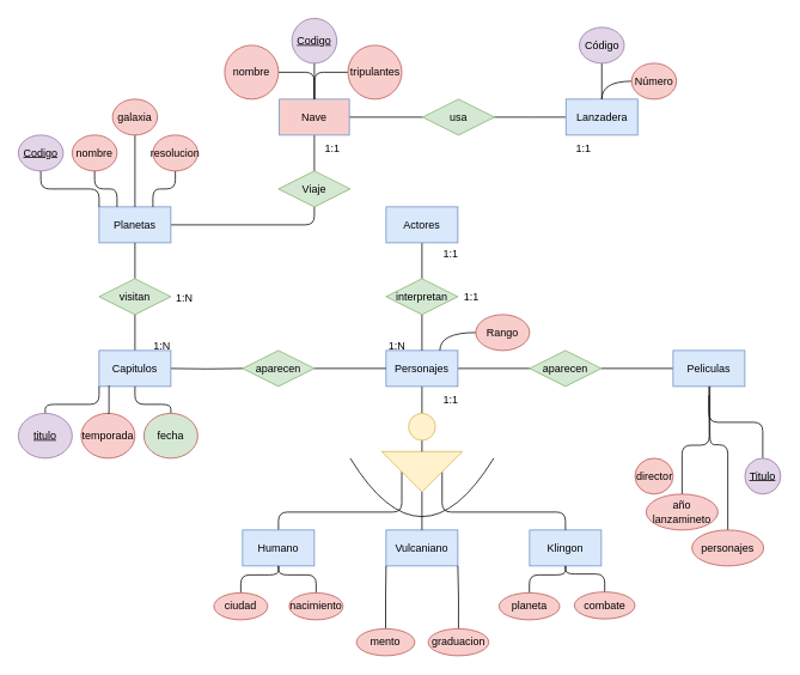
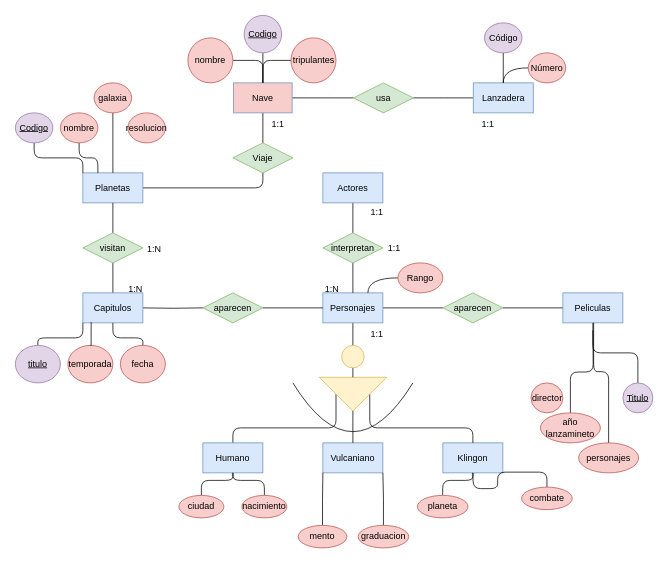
  <mxCell id="0" />
  <mxCell id="1" parent="0" />
  <mxCell id="2" style="edgeStyle=orthogonalEdgeStyle;rounded=0;orthogonalLoop=1;jettySize=auto;html=1;exitX=0.5;exitY=1;exitDx=0;exitDy=0;entryX=0.5;entryY=0;entryDx=0;entryDy=0;endArrow=none;endFill=0;" edge="1" parent="1" source="4" target="13"><mxGeometry relative="1" as="geometry" /></mxCell>
  <mxCell id="3" style="edgeStyle=orthogonalEdgeStyle;rounded=0;orthogonalLoop=1;jettySize=auto;html=1;exitX=1;exitY=0.5;exitDx=0;exitDy=0;endArrow=none;endFill=0;" edge="1" parent="1" source="4" target="20"><mxGeometry relative="1" as="geometry" /></mxCell>
  <mxCell id="4" value="Personajes" style="whiteSpace=wrap;html=1;fillColor=#dae8fc;strokeColor=#6c8ebf;" vertex="1" parent="1"><mxGeometry x="430" y="390" width="80" height="40" as="geometry" /></mxCell>
  <mxCell id="5" style="edgeStyle=orthogonalEdgeStyle;rounded=1;orthogonalLoop=1;jettySize=auto;html=1;exitX=0.5;exitY=0;exitDx=0;exitDy=0;entryX=0.5;entryY=1;entryDx=0;entryDy=0;endArrow=none;endFill=0;" edge="1" parent="1" source="6" target="11"><mxGeometry relative="1" as="geometry"><Array as="points"><mxPoint x="310" y="570" /><mxPoint x="448" y="570" /></Array></mxGeometry></mxCell>
  <mxCell id="6" value="Humano" style="whiteSpace=wrap;html=1;fillColor=#dae8fc;strokeColor=#6c8ebf;" vertex="1" parent="1"><mxGeometry x="270" y="590" width="80" height="40" as="geometry" /></mxCell>
  <mxCell id="7" value="Vulcaniano" style="whiteSpace=wrap;html=1;fillColor=#dae8fc;strokeColor=#6c8ebf;" vertex="1" parent="1"><mxGeometry x="430" y="590" width="80" height="40" as="geometry" /></mxCell>
  <mxCell id="8" value="Klingon" style="whiteSpace=wrap;html=1;fillColor=#dae8fc;strokeColor=#6c8ebf;" vertex="1" parent="1"><mxGeometry x="590" y="590" width="80" height="40" as="geometry" /></mxCell>
  <mxCell id="9" style="edgeStyle=orthogonalEdgeStyle;rounded=0;orthogonalLoop=1;jettySize=auto;html=1;exitX=1;exitY=0.5;exitDx=0;exitDy=0;endArrow=none;endFill=0;" edge="1" parent="1" source="11" target="7"><mxGeometry relative="1" as="geometry" /></mxCell>
  <mxCell id="10" style="edgeStyle=orthogonalEdgeStyle;rounded=1;orthogonalLoop=1;jettySize=auto;html=1;exitX=0.5;exitY=0;exitDx=0;exitDy=0;entryX=0.5;entryY=0;entryDx=0;entryDy=0;endArrow=none;endFill=0;" edge="1" parent="1" source="11" target="8"><mxGeometry relative="1" as="geometry"><Array as="points"><mxPoint x="493" y="570" /><mxPoint x="630" y="570" /></Array></mxGeometry></mxCell>
  <mxCell id="11" value="" style="triangle;whiteSpace=wrap;html=1;rotation=90;fillColor=#fff2cc;strokeColor=#d6b656;" vertex="1" parent="1"><mxGeometry x="447.5" y="480" width="45" height="90" as="geometry" /></mxCell>
  <mxCell id="12" style="edgeStyle=orthogonalEdgeStyle;rounded=0;orthogonalLoop=1;jettySize=auto;html=1;exitX=0.5;exitY=1;exitDx=0;exitDy=0;entryX=0;entryY=0.5;entryDx=0;entryDy=0;endArrow=none;endFill=0;" edge="1" parent="1" source="13" target="11"><mxGeometry relative="1" as="geometry" /></mxCell>
  <mxCell id="13" value="" style="ellipse;whiteSpace=wrap;html=1;fillColor=#fff2cc;strokeColor=#d6b656;" vertex="1" parent="1"><mxGeometry x="455" y="460" width="30" height="30" as="geometry" /></mxCell>
  <mxCell id="14" value="" style="endArrow=none;html=1;curved=1;" edge="1" parent="1"><mxGeometry width="50" height="50" relative="1" as="geometry"><mxPoint x="390" y="510" as="sourcePoint" /><mxPoint x="550" y="510" as="targetPoint" /><Array as="points"><mxPoint x="470" y="640" /></Array></mxGeometry></mxCell>
  <mxCell id="15" style="edgeStyle=orthogonalEdgeStyle;rounded=0;orthogonalLoop=1;jettySize=auto;html=1;exitX=0.5;exitY=1;exitDx=0;exitDy=0;entryX=0.5;entryY=0;entryDx=0;entryDy=0;endArrow=none;endFill=0;" edge="1" parent="1" source="16" target="18"><mxGeometry relative="1" as="geometry" /></mxCell>
  <mxCell id="16" value="Actores" style="whiteSpace=wrap;html=1;fillColor=#dae8fc;strokeColor=#6c8ebf;" vertex="1" parent="1"><mxGeometry x="430" y="230" width="80" height="40" as="geometry" /></mxCell>
  <mxCell id="17" style="edgeStyle=orthogonalEdgeStyle;rounded=0;orthogonalLoop=1;jettySize=auto;html=1;exitX=0.5;exitY=1;exitDx=0;exitDy=0;entryX=0.5;entryY=0;entryDx=0;entryDy=0;endArrow=none;endFill=0;" edge="1" parent="1" source="18" target="4"><mxGeometry relative="1" as="geometry" /></mxCell>
  <mxCell id="18" value="interpretan" style="rhombus;whiteSpace=wrap;html=1;fillColor=#d5e8d4;strokeColor=#82b366;" vertex="1" parent="1"><mxGeometry x="430" y="310" width="80" height="40" as="geometry" /></mxCell>
  <mxCell id="19" style="edgeStyle=orthogonalEdgeStyle;rounded=0;orthogonalLoop=1;jettySize=auto;html=1;exitX=1;exitY=0.5;exitDx=0;exitDy=0;entryX=0;entryY=0.5;entryDx=0;entryDy=0;endArrow=none;endFill=0;" edge="1" parent="1" source="20" target="21"><mxGeometry relative="1" as="geometry" /></mxCell>
  <mxCell id="20" value="aparecen" style="rhombus;whiteSpace=wrap;html=1;fillColor=#d5e8d4;strokeColor=#82b366;" vertex="1" parent="1"><mxGeometry x="590" y="390" width="80" height="40" as="geometry" /></mxCell>
  <mxCell id="21" value="Peliculas" style="whiteSpace=wrap;html=1;fillColor=#dae8fc;strokeColor=#6c8ebf;" vertex="1" parent="1"><mxGeometry x="750" y="390" width="80" height="40" as="geometry" /></mxCell>
  <mxCell id="22" style="edgeStyle=orthogonalEdgeStyle;rounded=0;orthogonalLoop=1;jettySize=auto;html=1;exitX=1;exitY=0.5;exitDx=0;exitDy=0;entryX=0;entryY=0.5;entryDx=0;entryDy=0;endArrow=none;endFill=0;" edge="1" parent="1" source="23" target="4"><mxGeometry relative="1" as="geometry" /></mxCell>
  <mxCell id="23" value="aparecen" style="rhombus;whiteSpace=wrap;html=1;fillColor=#d5e8d4;strokeColor=#82b366;" vertex="1" parent="1"><mxGeometry x="270" y="390" width="80" height="40" as="geometry" /></mxCell>
  <mxCell id="24" style="edgeStyle=orthogonalEdgeStyle;rounded=0;orthogonalLoop=1;jettySize=auto;html=1;exitX=1;exitY=0.5;exitDx=0;exitDy=0;entryX=0;entryY=0.5;entryDx=0;entryDy=0;endArrow=none;endFill=0;" edge="1" parent="1" target="23"><mxGeometry relative="1" as="geometry"><mxPoint x="190" y="410" as="sourcePoint" /></mxGeometry></mxCell>
  <mxCell id="25" style="edgeStyle=orthogonalEdgeStyle;rounded=0;orthogonalLoop=1;jettySize=auto;html=1;exitX=0.5;exitY=0;exitDx=0;exitDy=0;endArrow=none;endFill=0;" edge="1" parent="1" source="26"><mxGeometry relative="1" as="geometry"><mxPoint x="150" y="350" as="targetPoint" /></mxGeometry></mxCell>
  <mxCell id="26" value="Capitulos" style="whiteSpace=wrap;html=1;fillColor=#dae8fc;strokeColor=#6c8ebf;" vertex="1" parent="1"><mxGeometry x="110" y="390" width="80" height="40" as="geometry" /></mxCell>
  <mxCell id="27" style="edgeStyle=orthogonalEdgeStyle;rounded=1;orthogonalLoop=1;jettySize=auto;html=1;exitX=0.5;exitY=0;exitDx=0;exitDy=0;endArrow=none;endFill=0;" edge="1" parent="1" source="28" target="6"><mxGeometry relative="1" as="geometry" /></mxCell>
  <mxCell id="28" value="ciudad" style="ellipse;whiteSpace=wrap;html=1;fillColor=#f8cecc;strokeColor=#b85450;" vertex="1" parent="1"><mxGeometry x="238" y="660" width="60" height="30" as="geometry" /></mxCell>
  <mxCell id="29" style="edgeStyle=orthogonalEdgeStyle;rounded=1;orthogonalLoop=1;jettySize=auto;html=1;exitX=0.5;exitY=0;exitDx=0;exitDy=0;endArrow=none;endFill=0;" edge="1" parent="1" source="30"><mxGeometry relative="1" as="geometry"><mxPoint x="310" y="630" as="targetPoint" /></mxGeometry></mxCell>
  <mxCell id="30" value="nacimiento" style="ellipse;whiteSpace=wrap;html=1;fillColor=#f8cecc;strokeColor=#b85450;" vertex="1" parent="1"><mxGeometry x="322" y="660" width="60" height="30" as="geometry" /></mxCell>
  <mxCell id="31" style="edgeStyle=orthogonalEdgeStyle;rounded=0;orthogonalLoop=1;jettySize=auto;html=1;exitX=0.5;exitY=0;exitDx=0;exitDy=0;entryX=0;entryY=1;entryDx=0;entryDy=0;endArrow=none;endFill=0;" edge="1" parent="1" source="32" target="7"><mxGeometry relative="1" as="geometry" /></mxCell>
  <mxCell id="32" value="mento" style="ellipse;whiteSpace=wrap;html=1;fillColor=#f8cecc;strokeColor=#b85450;" vertex="1" parent="1"><mxGeometry x="397" y="700" width="65" height="30" as="geometry" /></mxCell>
  <mxCell id="33" style="edgeStyle=orthogonalEdgeStyle;rounded=0;orthogonalLoop=1;jettySize=auto;html=1;exitX=0.5;exitY=0;exitDx=0;exitDy=0;entryX=1;entryY=1;entryDx=0;entryDy=0;endArrow=none;endFill=0;" edge="1" parent="1" source="34" target="7"><mxGeometry relative="1" as="geometry" /></mxCell>
  <mxCell id="34" value="graduacion" style="ellipse;whiteSpace=wrap;html=1;fillColor=#f8cecc;strokeColor=#b85450;" vertex="1" parent="1"><mxGeometry x="477" y="700" width="67.5" height="30" as="geometry" /></mxCell>
  <mxCell id="35" style="edgeStyle=orthogonalEdgeStyle;rounded=1;orthogonalLoop=1;jettySize=auto;html=1;exitX=0.5;exitY=0;exitDx=0;exitDy=0;endArrow=none;endFill=0;" edge="1" parent="1" source="36" target="8"><mxGeometry relative="1" as="geometry" /></mxCell>
  <mxCell id="36" value="planeta" style="ellipse;whiteSpace=wrap;html=1;fillColor=#f8cecc;strokeColor=#b85450;" vertex="1" parent="1"><mxGeometry x="556" y="660" width="67.5" height="30" as="geometry" /></mxCell>
  <mxCell id="37" style="edgeStyle=orthogonalEdgeStyle;rounded=1;orthogonalLoop=1;jettySize=auto;html=1;exitX=0.5;exitY=0;exitDx=0;exitDy=0;endArrow=none;endFill=0;" edge="1" parent="1" source="38"><mxGeometry relative="1" as="geometry"><mxPoint x="630" y="630" as="targetPoint" /></mxGeometry></mxCell>
- <mxCell id="38" value="combate" style="ellipse;whiteSpace=wrap;html=1;fillColor=#f8cecc;strokeColor=#b85450;" vertex="1" parent="1"><mxGeometry x="640" y="659" width="67.5" height="30" as="geometry" /></mxCell>
+ <mxCell id="38" value="combate" style="ellipse;whiteSpace=wrap;html=1;fillColor=#f8cecc;strokeColor=#b85450;" vertex="1" parent="1"><mxGeometry x="695" y="649" width="67.5" height="30" as="geometry" /></mxCell>
  <mxCell id="39" style="edgeStyle=orthogonalEdgeStyle;rounded=1;orthogonalLoop=1;jettySize=auto;html=1;exitX=1;exitY=0.5;exitDx=0;exitDy=0;entryX=0.5;entryY=1;entryDx=0;entryDy=0;endArrow=none;endFill=0;" edge="1" parent="1" source="40" target="70"><mxGeometry relative="1" as="geometry" /></mxCell>
  <mxCell id="40" value="Planetas" style="whiteSpace=wrap;html=1;fillColor=#dae8fc;strokeColor=#6c8ebf;" vertex="1" parent="1"><mxGeometry x="110" y="230" width="80" height="40" as="geometry" /></mxCell>
  <mxCell id="41" style="edgeStyle=orthogonalEdgeStyle;rounded=1;orthogonalLoop=1;jettySize=auto;html=1;exitX=0.5;exitY=0;exitDx=0;exitDy=0;endArrow=none;endFill=0;" edge="1" parent="1" source="42"><mxGeometry relative="1" as="geometry"><mxPoint x="790" y="440" as="targetPoint" /></mxGeometry></mxCell>
  <mxCell id="42" value="año lanzamineto" style="ellipse;whiteSpace=wrap;html=1;fillColor=#f8cecc;strokeColor=#b85450;" vertex="1" parent="1"><mxGeometry x="720" y="550" width="80" height="40" as="geometry" /></mxCell>
  <mxCell id="43" style="edgeStyle=orthogonalEdgeStyle;rounded=1;orthogonalLoop=1;jettySize=auto;html=1;exitX=0.5;exitY=0;exitDx=0;exitDy=0;entryX=0.5;entryY=1;entryDx=0;entryDy=0;endArrow=none;endFill=0;" edge="1" parent="1" source="44" target="21"><mxGeometry relative="1" as="geometry" /></mxCell>
  <mxCell id="44" value="&lt;u&gt;Titulo&lt;/u&gt;" style="ellipse;whiteSpace=wrap;html=1;fillColor=#e1d5e7;strokeColor=#9673a6;" vertex="1" parent="1"><mxGeometry x="830" y="510" width="40" height="40" as="geometry" /></mxCell>
  <mxCell id="45" value="director" style="ellipse;whiteSpace=wrap;html=1;fillColor=#f8cecc;strokeColor=#b85450;" vertex="1" parent="1"><mxGeometry x="707.5" y="510" width="42.5" height="40" as="geometry" /></mxCell>
  <mxCell id="46" style="edgeStyle=orthogonalEdgeStyle;rounded=1;orthogonalLoop=1;jettySize=auto;html=1;exitX=0.5;exitY=0;exitDx=0;exitDy=0;endArrow=none;endFill=0;" edge="1" parent="1" source="47" target="21"><mxGeometry relative="1" as="geometry"><mxPoint x="811" y="580" as="sourcePoint" /><mxPoint x="791" y="435" as="targetPoint" /><Array as="points"><mxPoint x="811" y="590" /><mxPoint x="811" y="495" /><mxPoint x="791" y="495" /></Array></mxGeometry></mxCell>
  <mxCell id="47" value="personajes" style="ellipse;whiteSpace=wrap;html=1;fillColor=#f8cecc;strokeColor=#b85450;" vertex="1" parent="1"><mxGeometry x="771" y="590" width="80" height="40" as="geometry" /></mxCell>
  <mxCell id="48" value="temporada" style="ellipse;whiteSpace=wrap;html=1;fillColor=#f8cecc;strokeColor=#b85450;" vertex="1" parent="1"><mxGeometry x="90" y="460" width="60" height="50" as="geometry" /></mxCell>
  <mxCell id="49" style="edgeStyle=orthogonalEdgeStyle;rounded=1;orthogonalLoop=1;jettySize=auto;html=1;exitX=0.5;exitY=0;exitDx=0;exitDy=0;entryX=0;entryY=1;entryDx=0;entryDy=0;endArrow=none;endFill=0;" edge="1" parent="1" source="50" target="26"><mxGeometry relative="1" as="geometry"><Array as="points"><mxPoint x="50" y="450" /><mxPoint x="110" y="450" /></Array></mxGeometry></mxCell>
  <mxCell id="50" value="&lt;u&gt;titulo&lt;/u&gt;" style="ellipse;whiteSpace=wrap;html=1;fillColor=#e1d5e7;strokeColor=#9673a6;" vertex="1" parent="1"><mxGeometry x="20" y="460" width="60" height="50" as="geometry" /></mxCell>
  <mxCell id="51" style="edgeStyle=orthogonalEdgeStyle;rounded=0;orthogonalLoop=1;jettySize=auto;html=1;exitX=0.5;exitY=0;exitDx=0;exitDy=0;entryX=0.138;entryY=0.975;entryDx=0;entryDy=0;entryPerimeter=0;endArrow=none;endFill=0;" edge="1" parent="1" source="48" target="26"><mxGeometry relative="1" as="geometry" /></mxCell>
  <mxCell id="52" style="edgeStyle=orthogonalEdgeStyle;rounded=1;orthogonalLoop=1;jettySize=auto;html=1;exitX=0.5;exitY=0;exitDx=0;exitDy=0;entryX=0.5;entryY=1;entryDx=0;entryDy=0;endArrow=none;endFill=0;" edge="1" parent="1" source="53" target="26"><mxGeometry relative="1" as="geometry"><Array as="points"><mxPoint x="190" y="450" /><mxPoint x="150" y="450" /></Array></mxGeometry></mxCell>
- <mxCell id="53" value="fecha" style="ellipse;whiteSpace=wrap;html=1;fillColor=#d5e8d4;strokeColor=#b85450;" vertex="1" parent="1"><mxGeometry x="160" y="460" width="60" height="50" as="geometry" /></mxCell>
+ <mxCell id="53" value="fecha" style="ellipse;whiteSpace=wrap;html=1;fillColor=#f8cecc;strokeColor=#b85450;" vertex="1" parent="1"><mxGeometry x="160" y="460" width="60" height="50" as="geometry" /></mxCell>
  <mxCell id="54" style="edgeStyle=orthogonalEdgeStyle;rounded=0;orthogonalLoop=1;jettySize=auto;html=1;exitX=0.5;exitY=0;exitDx=0;exitDy=0;endArrow=none;endFill=0;" edge="1" parent="1" source="55" target="40"><mxGeometry relative="1" as="geometry" /></mxCell>
  <mxCell id="55" value="visitan" style="rhombus;whiteSpace=wrap;html=1;fillColor=#d5e8d4;strokeColor=#82b366;" vertex="1" parent="1"><mxGeometry x="110" y="310" width="80" height="40" as="geometry" /></mxCell>
  <mxCell id="56" style="edgeStyle=orthogonalEdgeStyle;rounded=1;orthogonalLoop=1;jettySize=auto;html=1;exitX=0.5;exitY=1;exitDx=0;exitDy=0;entryX=0;entryY=0;entryDx=0;entryDy=0;endArrow=none;endFill=0;" edge="1" parent="1" source="57" target="40"><mxGeometry relative="1" as="geometry" /></mxCell>
  <mxCell id="57" value="&lt;u&gt;Codigo&lt;/u&gt;" style="ellipse;whiteSpace=wrap;html=1;fillColor=#e1d5e7;strokeColor=#9673a6;" vertex="1" parent="1"><mxGeometry x="20" y="150" width="50" height="40" as="geometry" /></mxCell>
  <mxCell id="58" style="edgeStyle=orthogonalEdgeStyle;rounded=1;orthogonalLoop=1;jettySize=auto;html=1;exitX=0.5;exitY=1;exitDx=0;exitDy=0;entryX=0.25;entryY=0;entryDx=0;entryDy=0;endArrow=none;endFill=0;" edge="1" parent="1" source="59" target="40"><mxGeometry relative="1" as="geometry"><Array as="points"><mxPoint x="105" y="210" /><mxPoint x="130" y="210" /></Array></mxGeometry></mxCell>
  <mxCell id="59" value="nombre" style="ellipse;whiteSpace=wrap;html=1;fillColor=#f8cecc;strokeColor=#b85450;" vertex="1" parent="1"><mxGeometry x="80" y="150" width="50" height="40" as="geometry" /></mxCell>
  <mxCell id="60" style="edgeStyle=orthogonalEdgeStyle;rounded=0;orthogonalLoop=1;jettySize=auto;html=1;exitX=0.5;exitY=1;exitDx=0;exitDy=0;" edge="1" parent="1" source="59" target="59"><mxGeometry relative="1" as="geometry" /></mxCell>
  <mxCell id="61" style="edgeStyle=orthogonalEdgeStyle;rounded=0;orthogonalLoop=1;jettySize=auto;html=1;exitX=0.5;exitY=1;exitDx=0;exitDy=0;entryX=0.5;entryY=0;entryDx=0;entryDy=0;endArrow=none;endFill=0;" edge="1" parent="1" source="62" target="40"><mxGeometry relative="1" as="geometry" /></mxCell>
  <mxCell id="62" value="galaxia" style="ellipse;whiteSpace=wrap;html=1;fillColor=#f8cecc;strokeColor=#b85450;" vertex="1" parent="1"><mxGeometry x="125" y="110" width="50" height="40" as="geometry" /></mxCell>
  <mxCell id="63" style="edgeStyle=orthogonalEdgeStyle;orthogonalLoop=1;jettySize=auto;html=1;exitX=0;exitY=0.5;exitDx=0;exitDy=0;entryX=0.75;entryY=0;entryDx=0;entryDy=0;curved=1;endArrow=none;endFill=0;" edge="1" parent="1" source="64" target="4"><mxGeometry relative="1" as="geometry" /></mxCell>
  <mxCell id="64" value="Rango" style="ellipse;whiteSpace=wrap;html=1;fillColor=#f8cecc;strokeColor=#b85450;" vertex="1" parent="1"><mxGeometry x="530" y="350" width="60" height="40" as="geometry" /></mxCell>
- <mxCell id="65" style="edgeStyle=orthogonalEdgeStyle;rounded=1;orthogonalLoop=1;jettySize=auto;html=1;exitX=0.5;exitY=1;exitDx=0;exitDy=0;entryX=0.75;entryY=0;entryDx=0;entryDy=0;endArrow=none;endFill=0;" edge="1" parent="1" source="66" target="40"><mxGeometry relative="1" as="geometry" /></mxCell>
  <mxCell id="66" value="resolucion" style="ellipse;whiteSpace=wrap;html=1;fillColor=#f8cecc;strokeColor=#b85450;" vertex="1" parent="1"><mxGeometry x="170" y="150" width="50" height="40" as="geometry" /></mxCell>
  <mxCell id="67" style="edgeStyle=orthogonalEdgeStyle;rounded=0;orthogonalLoop=1;jettySize=auto;html=1;exitX=0.5;exitY=1;exitDx=0;exitDy=0;entryX=0.5;entryY=0;entryDx=0;entryDy=0;endArrow=none;endFill=0;" edge="1" parent="1" source="69" target="70"><mxGeometry relative="1" as="geometry" /></mxCell>
  <mxCell id="68" style="edgeStyle=orthogonalEdgeStyle;rounded=0;orthogonalLoop=1;jettySize=auto;html=1;exitX=1;exitY=0.5;exitDx=0;exitDy=0;entryX=0;entryY=0.5;entryDx=0;entryDy=0;endArrow=none;endFill=0;" edge="1" parent="1" source="69" target="79"><mxGeometry relative="1" as="geometry" /></mxCell>
  <mxCell id="69" value="Nave" style="whiteSpace=wrap;html=1;fillColor=#f8cecc;strokeColor=#6c8ebf;" vertex="1" parent="1"><mxGeometry x="311" y="110" width="78" height="40" as="geometry" /></mxCell>
  <mxCell id="70" value="Viaje" style="rhombus;whiteSpace=wrap;html=1;fillColor=#d5e8d4;strokeColor=#82b366;" vertex="1" parent="1"><mxGeometry x="310" y="190" width="80" height="40" as="geometry" /></mxCell>
  <mxCell id="71" style="edgeStyle=orthogonalEdgeStyle;rounded=0;orthogonalLoop=1;jettySize=auto;html=1;exitX=0.5;exitY=1;exitDx=0;exitDy=0;entryX=0.5;entryY=0;entryDx=0;entryDy=0;endArrow=none;endFill=0;" edge="1" parent="1" source="72" target="69"><mxGeometry relative="1" as="geometry" /></mxCell>
  <mxCell id="72" value="&lt;u&gt;Codigo&lt;/u&gt;" style="ellipse;whiteSpace=wrap;html=1;fillColor=#e1d5e7;strokeColor=#9673a6;" vertex="1" parent="1"><mxGeometry x="325" y="20" width="50" height="50" as="geometry" /></mxCell>
  <mxCell id="73" style="edgeStyle=orthogonalEdgeStyle;rounded=1;orthogonalLoop=1;jettySize=auto;html=1;exitX=0;exitY=0.5;exitDx=0;exitDy=0;entryX=0.5;entryY=0;entryDx=0;entryDy=0;endArrow=none;endFill=0;" edge="1" parent="1" source="74" target="69"><mxGeometry relative="1" as="geometry" /></mxCell>
  <mxCell id="74" value="tripulantes" style="ellipse;whiteSpace=wrap;html=1;fillColor=#f8cecc;strokeColor=#b85450;" vertex="1" parent="1"><mxGeometry x="387.5" y="50" width="60" height="60" as="geometry" /></mxCell>
  <mxCell id="75" style="edgeStyle=orthogonalEdgeStyle;rounded=1;orthogonalLoop=1;jettySize=auto;html=1;exitX=1;exitY=0.5;exitDx=0;exitDy=0;entryX=0.5;entryY=0;entryDx=0;entryDy=0;endArrow=none;endFill=0;" edge="1" parent="1" source="76" target="69"><mxGeometry relative="1" as="geometry" /></mxCell>
  <mxCell id="76" value="nombre" style="ellipse;whiteSpace=wrap;html=1;fillColor=#f8cecc;strokeColor=#b85450;" vertex="1" parent="1"><mxGeometry x="250" y="50" width="60" height="60" as="geometry" /></mxCell>
  <mxCell id="77" value="Lanzadera" style="whiteSpace=wrap;html=1;fillColor=#dae8fc;strokeColor=#6c8ebf;" vertex="1" parent="1"><mxGeometry x="630.5" y="110" width="80" height="40" as="geometry" /></mxCell>
  <mxCell id="78" style="edgeStyle=orthogonalEdgeStyle;rounded=0;orthogonalLoop=1;jettySize=auto;html=1;exitX=1;exitY=0.5;exitDx=0;exitDy=0;endArrow=none;endFill=0;" edge="1" parent="1" source="79"><mxGeometry relative="1" as="geometry"><mxPoint x="630" y="130" as="targetPoint" /></mxGeometry></mxCell>
  <mxCell id="79" value="usa" style="rhombus;whiteSpace=wrap;html=1;fillColor=#d5e8d4;strokeColor=#82b366;" vertex="1" parent="1"><mxGeometry x="470.75" y="110" width="80" height="40" as="geometry" /></mxCell>
  <mxCell id="80" style="edgeStyle=orthogonalEdgeStyle;rounded=0;orthogonalLoop=1;jettySize=auto;html=1;exitX=0.5;exitY=1;exitDx=0;exitDy=0;entryX=0.5;entryY=0;entryDx=0;entryDy=0;endArrow=none;endFill=0;" edge="1" parent="1" source="81" target="77"><mxGeometry relative="1" as="geometry" /></mxCell>
  <mxCell id="81" value="Código" style="ellipse;whiteSpace=wrap;html=1;fillColor=#e1d5e7;strokeColor=#9673a6;" vertex="1" parent="1"><mxGeometry x="645.5" y="30" width="50" height="40" as="geometry" /></mxCell>
  <mxCell id="82" style="edgeStyle=orthogonalEdgeStyle;orthogonalLoop=1;jettySize=auto;html=1;exitX=0;exitY=0.5;exitDx=0;exitDy=0;entryX=0.5;entryY=0;entryDx=0;entryDy=0;curved=1;endArrow=none;endFill=0;" edge="1" parent="1" source="83" target="77"><mxGeometry relative="1" as="geometry" /></mxCell>
  <mxCell id="83" value="Número" style="ellipse;whiteSpace=wrap;html=1;fillColor=#f8cecc;strokeColor=#b85450;" vertex="1" parent="1"><mxGeometry x="703.75" y="70" width="50" height="40" as="geometry" /></mxCell>
  <mxCell id="84" value="1:N" style="text;html=1;align=center;verticalAlign=middle;resizable=0;points=[];autosize=1;strokeColor=none;fillColor=none;" vertex="1" parent="1"><mxGeometry x="185" y="317" width="40" height="30" as="geometry" /></mxCell>
  <mxCell id="85" value="1:N" style="text;html=1;align=center;verticalAlign=middle;resizable=0;points=[];autosize=1;strokeColor=none;fillColor=none;" vertex="1" parent="1"><mxGeometry x="160" y="370" width="40" height="30" as="geometry" /></mxCell>
  <mxCell id="86" value="1:1" style="text;html=1;align=center;verticalAlign=middle;resizable=0;points=[];autosize=1;strokeColor=none;fillColor=none;" vertex="1" parent="1"><mxGeometry x="350" y="150" width="40" height="30" as="geometry" /></mxCell>
  <mxCell id="87" value="1:1" style="text;html=1;align=center;verticalAlign=middle;resizable=0;points=[];autosize=1;strokeColor=none;fillColor=none;" vertex="1" parent="1"><mxGeometry x="630" y="150" width="40" height="30" as="geometry" /></mxCell>
  <mxCell id="88" value="1:N" style="text;html=1;align=center;verticalAlign=middle;resizable=0;points=[];autosize=1;strokeColor=none;fillColor=none;" vertex="1" parent="1"><mxGeometry x="422" y="370" width="40" height="30" as="geometry" /></mxCell>
  <mxCell id="89" value="1:1" style="text;html=1;align=center;verticalAlign=middle;resizable=0;points=[];autosize=1;strokeColor=none;fillColor=none;" vertex="1" parent="1"><mxGeometry x="482" y="267" width="40" height="30" as="geometry" /></mxCell>
  <mxCell id="90" value="1:1" style="text;html=1;align=center;verticalAlign=middle;resizable=0;points=[];autosize=1;strokeColor=none;fillColor=none;" vertex="1" parent="1"><mxGeometry x="504.5" y="315" width="40" height="30" as="geometry" /></mxCell>
  <mxCell id="91" value="1:1" style="text;html=1;align=center;verticalAlign=middle;resizable=0;points=[];autosize=1;strokeColor=none;fillColor=none;" vertex="1" parent="1"><mxGeometry x="482" y="430" width="40" height="30" as="geometry" /></mxCell>
